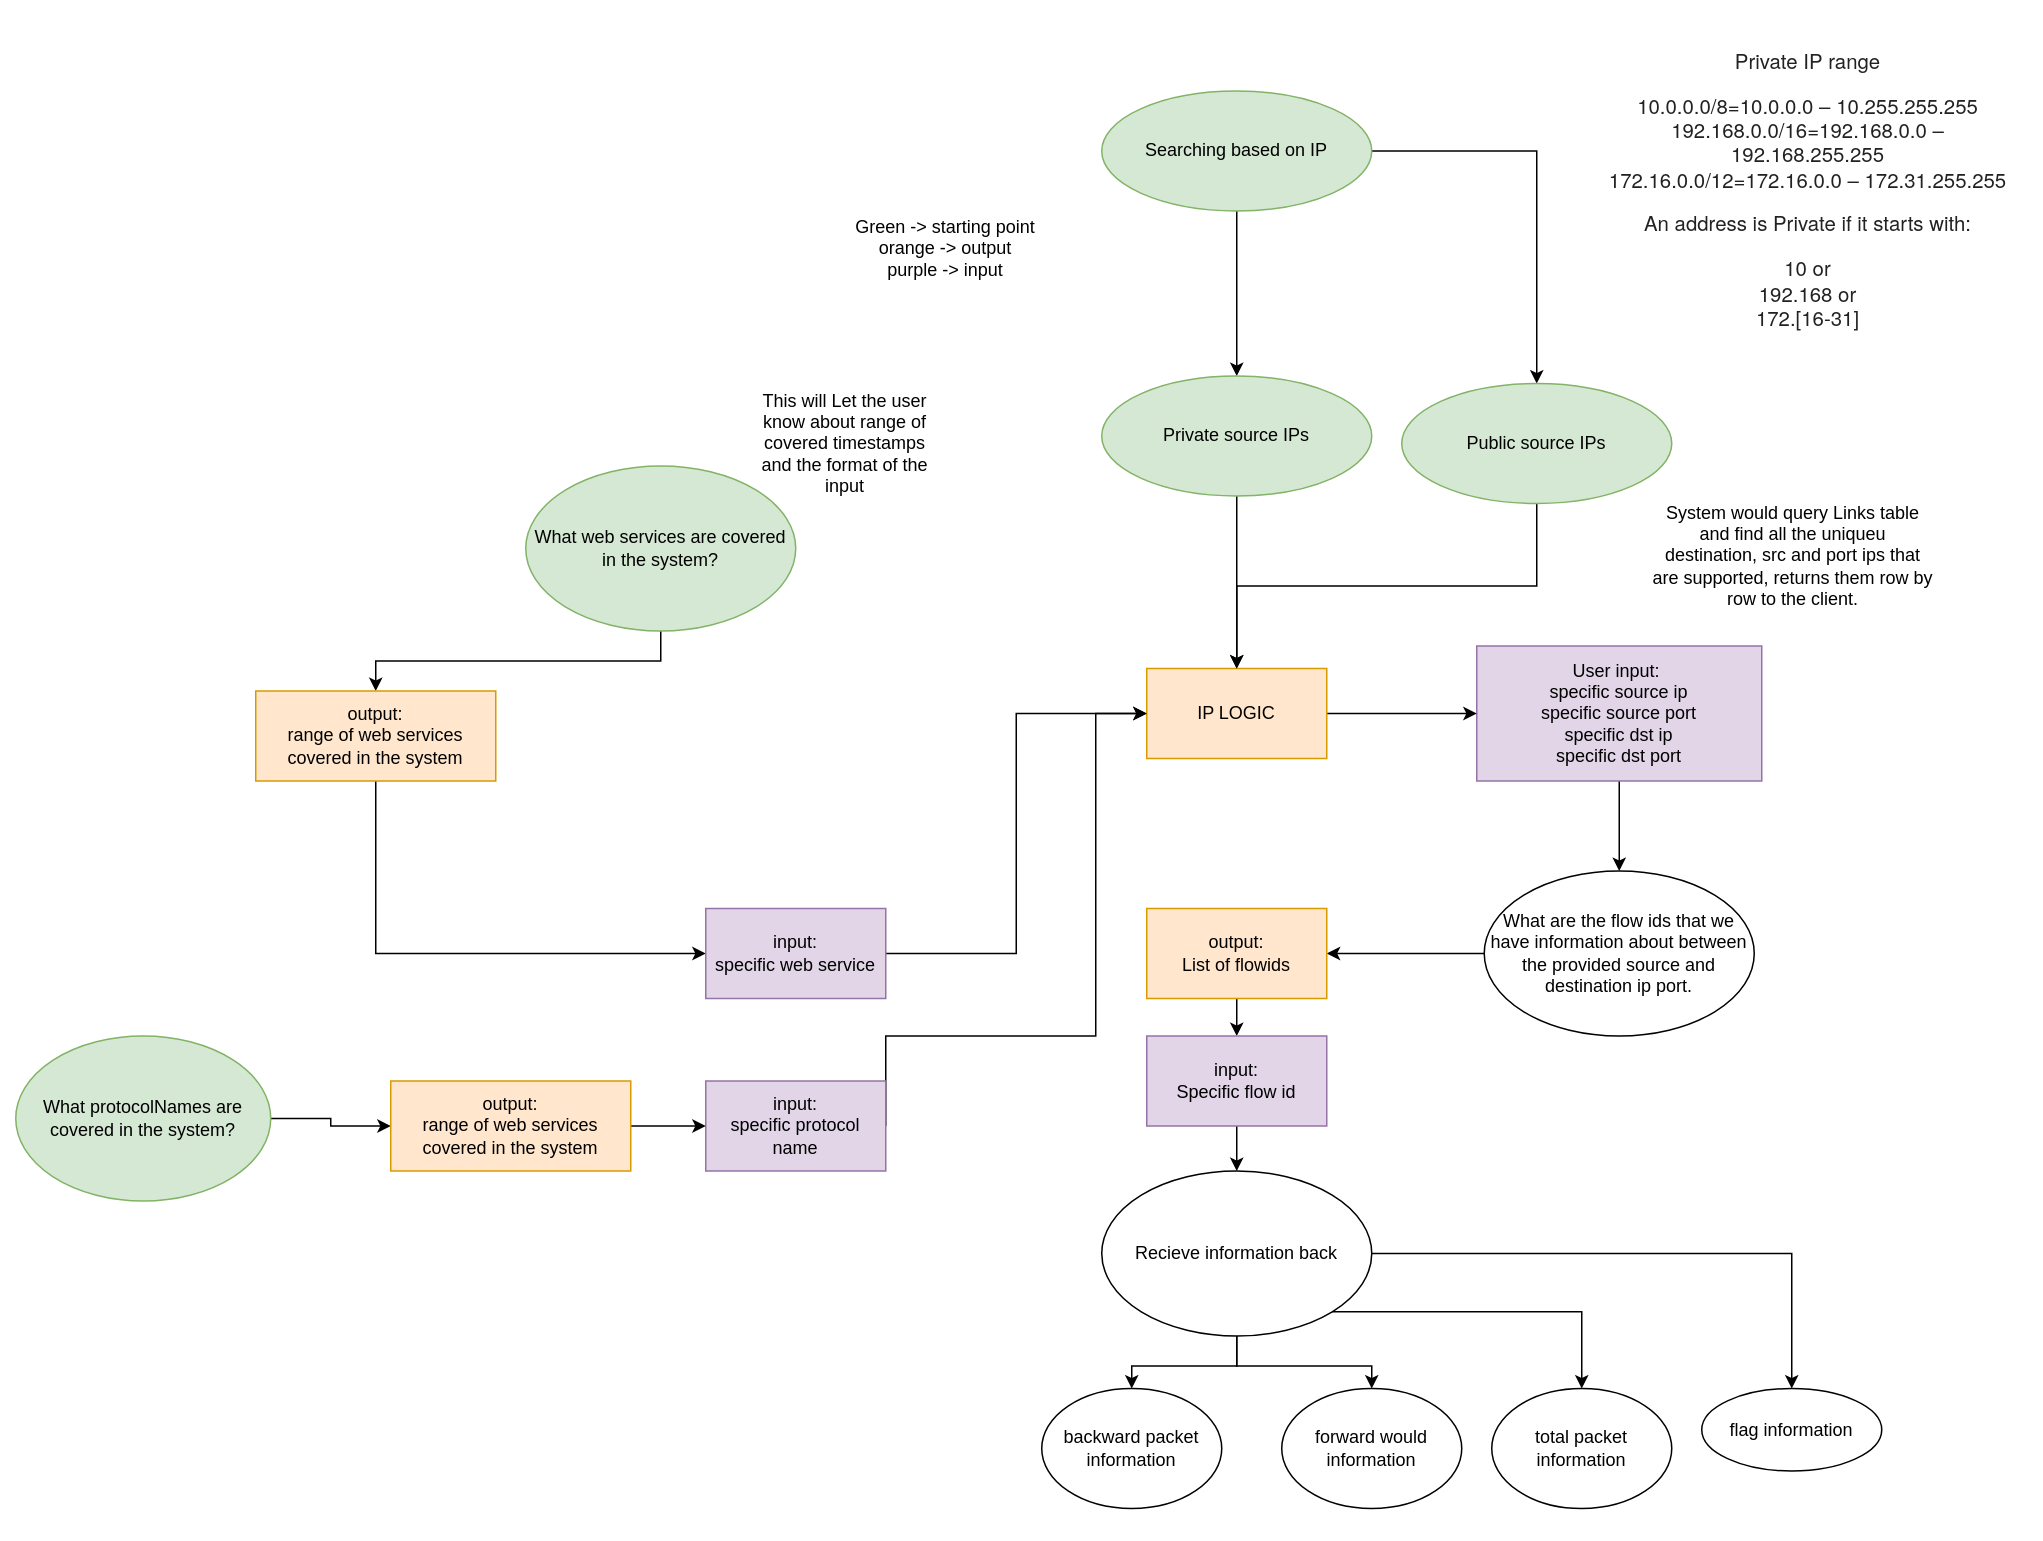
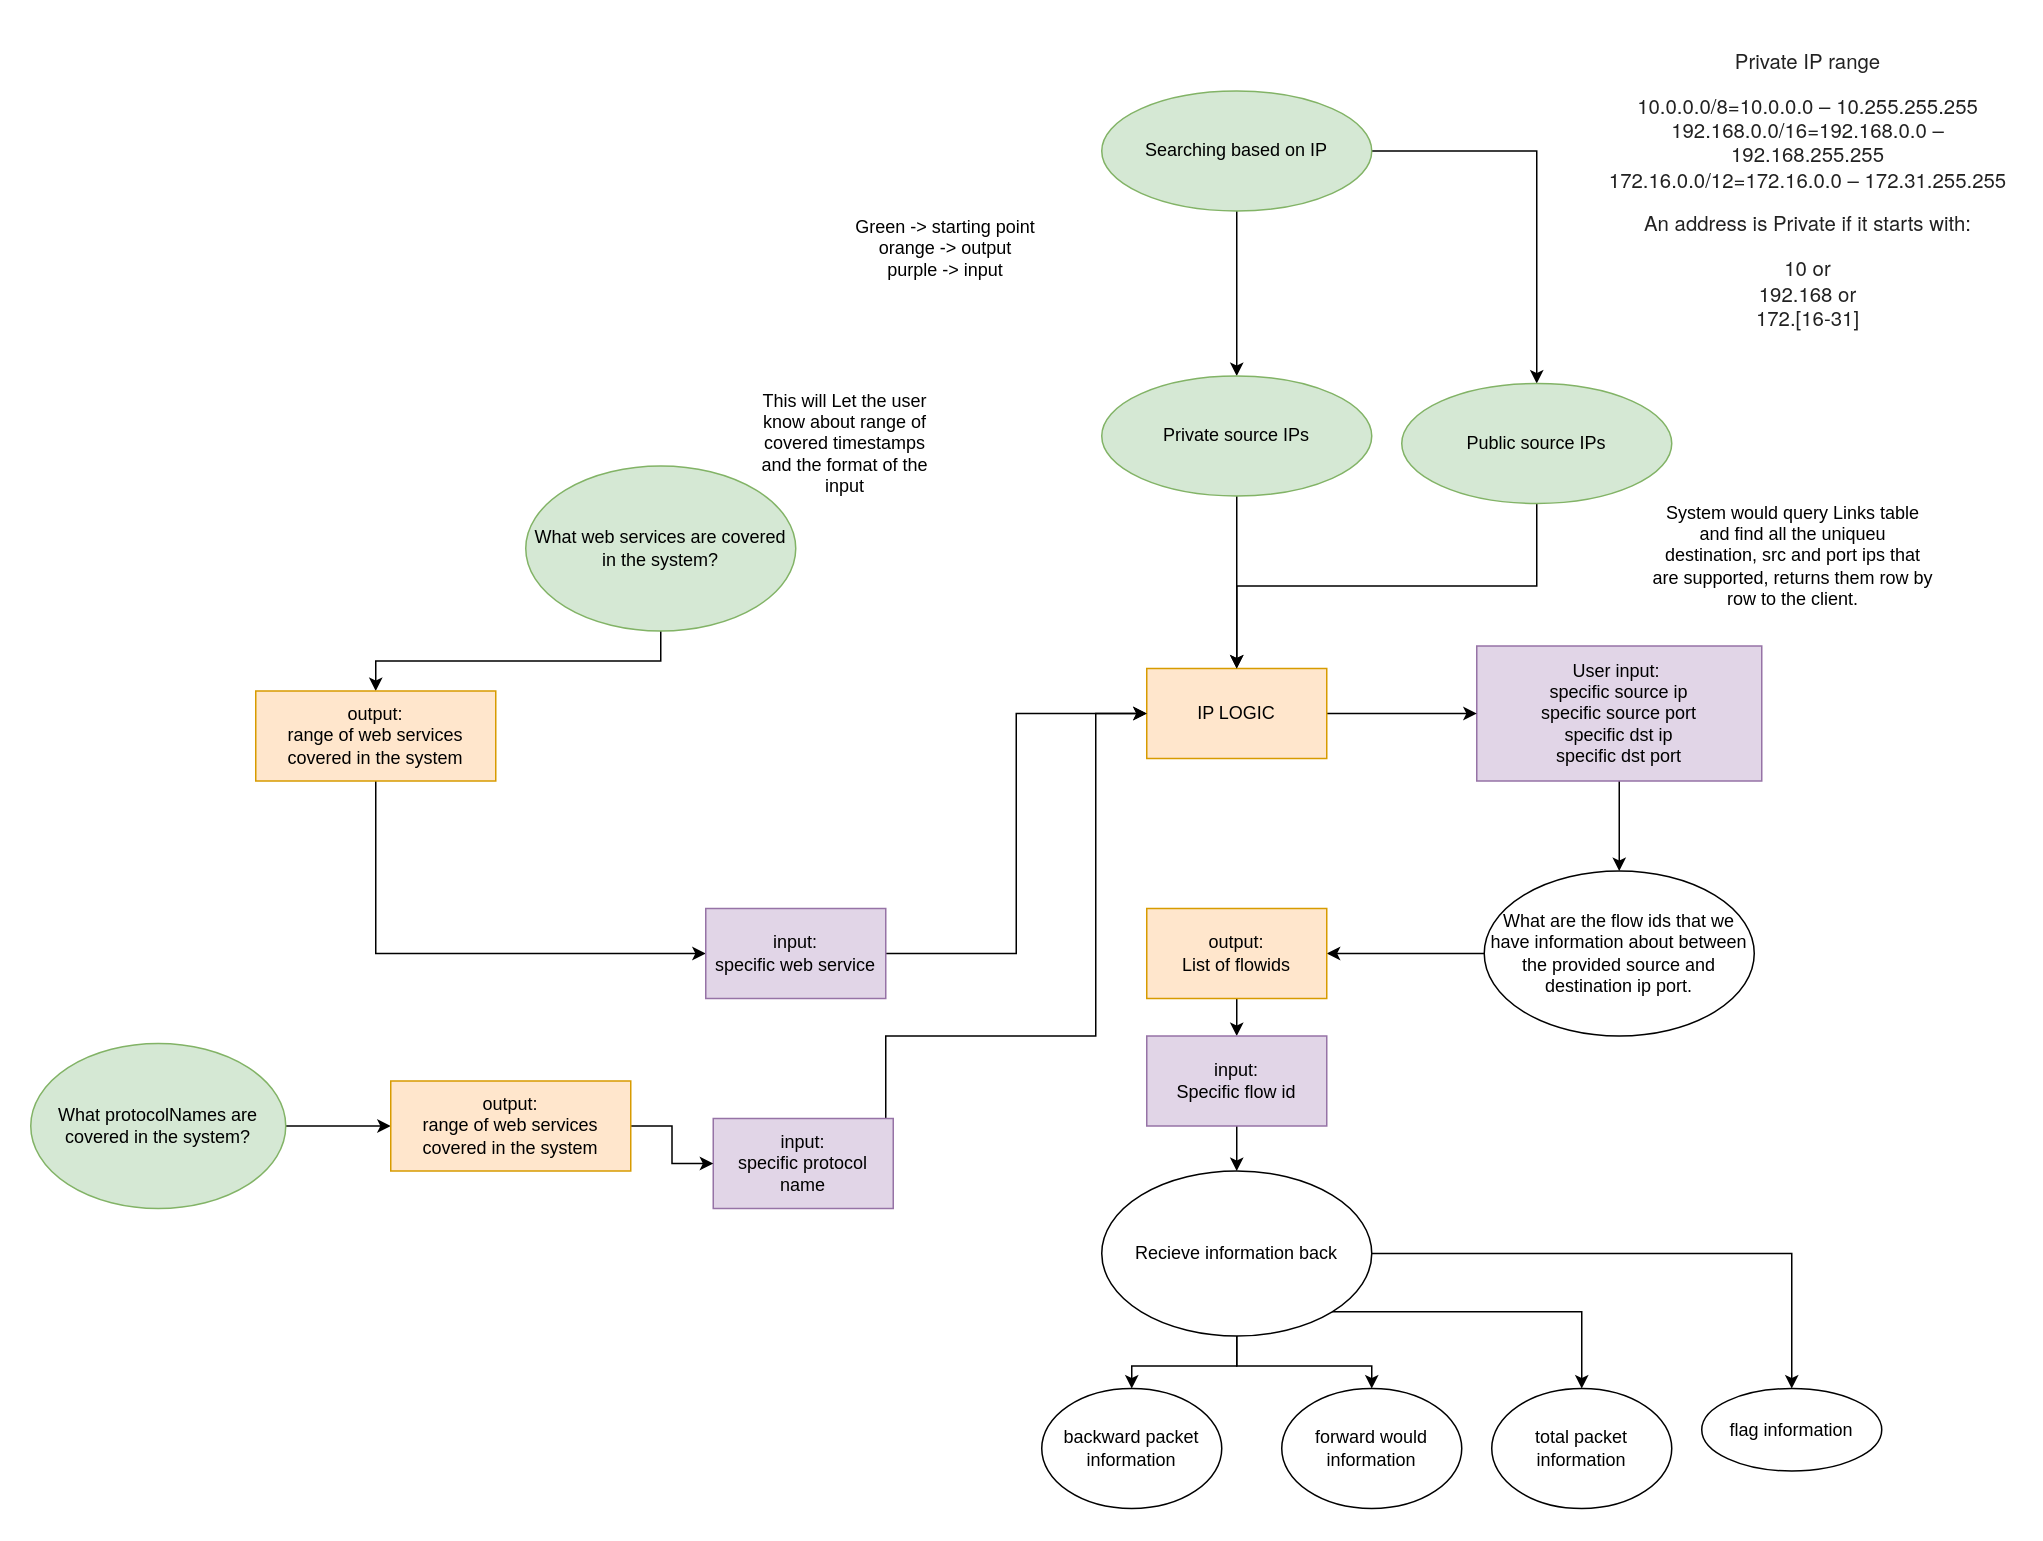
  <mxCell id="0" />
  <mxCell id="1" parent="0" />
  <mxCell id="2" value="System would query Links table and find all the uniqueu destination, src and port ips that are supported, returns them row by row to the client." style="text;html=1;strokeColor=none;fillColor=none;align=center;verticalAlign=middle;whiteSpace=wrap;rounded=0;" parent="1" vertex="1"><mxGeometry x="1100" y="320" width="190" height="100" as="geometry" /></mxCell>
  <mxCell id="3" style="edgeStyle=orthogonalEdgeStyle;rounded=0;orthogonalLoop=1;jettySize=auto;html=1;exitX=1;exitY=0.5;exitDx=0;exitDy=0;entryX=0.5;entryY=0;entryDx=0;entryDy=0;" parent="1" source="7" target="13" edge="1"><mxGeometry relative="1" as="geometry" /></mxCell>
  <mxCell id="4" style="edgeStyle=orthogonalEdgeStyle;rounded=0;orthogonalLoop=1;jettySize=auto;html=1;exitX=1;exitY=1;exitDx=0;exitDy=0;entryX=0.5;entryY=0;entryDx=0;entryDy=0;" parent="1" source="7" target="10" edge="1"><mxGeometry relative="1" as="geometry" /></mxCell>
  <mxCell id="5" style="edgeStyle=orthogonalEdgeStyle;rounded=0;orthogonalLoop=1;jettySize=auto;html=1;exitX=0.5;exitY=1;exitDx=0;exitDy=0;entryX=0.5;entryY=0;entryDx=0;entryDy=0;" parent="1" source="7" target="11" edge="1"><mxGeometry relative="1" as="geometry" /></mxCell>
  <mxCell id="6" style="edgeStyle=orthogonalEdgeStyle;rounded=0;orthogonalLoop=1;jettySize=auto;html=1;exitX=0.5;exitY=1;exitDx=0;exitDy=0;entryX=0.5;entryY=0;entryDx=0;entryDy=0;" parent="1" source="7" target="12" edge="1"><mxGeometry relative="1" as="geometry" /></mxCell>
  <mxCell id="7" value="Recieve information back" style="ellipse;whiteSpace=wrap;html=1;" parent="1" vertex="1"><mxGeometry x="734" y="780" width="180" height="110" as="geometry" /></mxCell>
  <mxCell id="8" style="edgeStyle=orthogonalEdgeStyle;rounded=0;orthogonalLoop=1;jettySize=auto;html=1;exitX=0.5;exitY=1;exitDx=0;exitDy=0;entryX=0.5;entryY=0;entryDx=0;entryDy=0;" parent="1" source="9" target="21" edge="1"><mxGeometry relative="1" as="geometry" /></mxCell>
  <mxCell id="9" value="&lt;span&gt;User input:&amp;nbsp;&lt;/span&gt;&lt;br&gt;&lt;span&gt;specific source ip&lt;/span&gt;&lt;br&gt;&lt;span&gt;specific source port&lt;br&gt;&lt;/span&gt;&lt;span&gt;specific dst ip&lt;/span&gt;&lt;br&gt;&lt;span&gt;specific dst port&lt;br&gt;&lt;/span&gt;" style="rounded=0;whiteSpace=wrap;html=1;fillColor=#e1d5e7;strokeColor=#9673a6;" parent="1" vertex="1"><mxGeometry x="984" y="430" width="190" height="90" as="geometry" /></mxCell>
  <mxCell id="10" value="total packet information" style="ellipse;whiteSpace=wrap;html=1;" parent="1" vertex="1"><mxGeometry x="994" y="925" width="120" height="80" as="geometry" /></mxCell>
  <mxCell id="11" value="forward would information" style="ellipse;whiteSpace=wrap;html=1;" parent="1" vertex="1"><mxGeometry x="854" y="925" width="120" height="80" as="geometry" /></mxCell>
  <mxCell id="12" value="backward packet information" style="ellipse;whiteSpace=wrap;html=1;" parent="1" vertex="1"><mxGeometry x="694" y="925" width="120" height="80" as="geometry" /></mxCell>
  <mxCell id="13" value="flag information" style="ellipse;whiteSpace=wrap;html=1;" parent="1" vertex="1"><mxGeometry x="1134" y="925" width="120" height="55" as="geometry" /></mxCell>
  <mxCell id="14" style="edgeStyle=orthogonalEdgeStyle;rounded=0;orthogonalLoop=1;jettySize=auto;html=1;exitX=1;exitY=0.5;exitDx=0;exitDy=0;" parent="1" source="15" target="9" edge="1"><mxGeometry relative="1" as="geometry" /></mxCell>
  <mxCell id="15" value="IP LOGIC" style="rounded=0;whiteSpace=wrap;html=1;fillColor=#ffe6cc;strokeColor=#d79b00;" parent="1" vertex="1"><mxGeometry x="764" y="445" width="120" height="60" as="geometry" /></mxCell>
  <mxCell id="16" style="edgeStyle=orthogonalEdgeStyle;rounded=0;orthogonalLoop=1;jettySize=auto;html=1;exitX=0.5;exitY=1;exitDx=0;exitDy=0;" parent="1" source="17" target="27" edge="1"><mxGeometry relative="1" as="geometry" /></mxCell>
  <mxCell id="17" value="What web services are covered in the system?" style="ellipse;whiteSpace=wrap;html=1;fillColor=#d5e8d4;strokeColor=#82b366;" parent="1" vertex="1"><mxGeometry x="350" y="310" width="180" height="110" as="geometry" /></mxCell>
  <mxCell id="18" value="Green -&amp;gt; starting point&lt;br&gt;orange -&amp;gt; output&lt;br&gt;purple -&amp;gt; input" style="text;html=1;strokeColor=none;fillColor=none;align=center;verticalAlign=middle;whiteSpace=wrap;rounded=0;" parent="1" vertex="1"><mxGeometry x="540" y="150" width="180" height="30" as="geometry" /></mxCell>
  <mxCell id="19" value="This will Let the user know about range of covered timestamps and the format of the input" style="text;html=1;strokeColor=none;fillColor=none;align=center;verticalAlign=middle;whiteSpace=wrap;rounded=0;" parent="1" vertex="1"><mxGeometry x="500" y="260" width="126" height="70" as="geometry" /></mxCell>
  <mxCell id="20" style="edgeStyle=orthogonalEdgeStyle;rounded=0;orthogonalLoop=1;jettySize=auto;html=1;exitX=0;exitY=0.5;exitDx=0;exitDy=0;" parent="1" source="21" target="23" edge="1"><mxGeometry relative="1" as="geometry" /></mxCell>
  <mxCell id="21" value="What are the flow ids that we have information about between the provided source and destination ip port." style="ellipse;whiteSpace=wrap;html=1;" parent="1" vertex="1"><mxGeometry x="989" y="580" width="180" height="110" as="geometry" /></mxCell>
  <mxCell id="22" style="edgeStyle=orthogonalEdgeStyle;rounded=0;orthogonalLoop=1;jettySize=auto;html=1;exitX=0.5;exitY=1;exitDx=0;exitDy=0;entryX=0.5;entryY=0;entryDx=0;entryDy=0;" parent="1" source="23" target="25" edge="1"><mxGeometry relative="1" as="geometry" /></mxCell>
  <mxCell id="23" value="output:&lt;br&gt;List of flowids" style="rounded=0;whiteSpace=wrap;html=1;fillColor=#ffe6cc;strokeColor=#d79b00;" parent="1" vertex="1"><mxGeometry x="764" y="605" width="120" height="60" as="geometry" /></mxCell>
  <mxCell id="24" style="edgeStyle=orthogonalEdgeStyle;rounded=0;orthogonalLoop=1;jettySize=auto;html=1;exitX=0.5;exitY=1;exitDx=0;exitDy=0;entryX=0.5;entryY=0;entryDx=0;entryDy=0;" parent="1" source="25" target="7" edge="1"><mxGeometry relative="1" as="geometry" /></mxCell>
  <mxCell id="25" value="input:&lt;br&gt;Specific flow id" style="rounded=0;whiteSpace=wrap;html=1;fillColor=#e1d5e7;strokeColor=#9673a6;" parent="1" vertex="1"><mxGeometry x="764" y="690" width="120" height="60" as="geometry" /></mxCell>
  <mxCell id="26" style="edgeStyle=orthogonalEdgeStyle;rounded=0;orthogonalLoop=1;jettySize=auto;html=1;exitX=0.5;exitY=1;exitDx=0;exitDy=0;entryX=0;entryY=0.5;entryDx=0;entryDy=0;" edge="1" parent="1" source="27" target="29"><mxGeometry relative="1" as="geometry" /></mxCell>
  <mxCell id="27" value="&lt;span&gt;output:&lt;br&gt;range of web services covered in the system&lt;br&gt;&lt;/span&gt;" style="rounded=0;whiteSpace=wrap;html=1;fillColor=#ffe6cc;strokeColor=#d79b00;" parent="1" vertex="1"><mxGeometry x="170" y="460" width="160" height="60" as="geometry" /></mxCell>
  <mxCell id="28" style="edgeStyle=orthogonalEdgeStyle;rounded=0;orthogonalLoop=1;jettySize=auto;html=1;exitX=1;exitY=0.5;exitDx=0;exitDy=0;entryX=0;entryY=0.5;entryDx=0;entryDy=0;" edge="1" parent="1" source="29" target="15"><mxGeometry relative="1" as="geometry" /></mxCell>
  <mxCell id="29" value="input:&lt;br&gt;specific web service" style="rounded=0;whiteSpace=wrap;html=1;fillColor=#e1d5e7;strokeColor=#9673a6;" vertex="1" parent="1"><mxGeometry x="470" y="605" width="120" height="60" as="geometry" /></mxCell>
  <mxCell id="30" style="edgeStyle=orthogonalEdgeStyle;rounded=0;orthogonalLoop=1;jettySize=auto;html=1;" edge="1" parent="1" source="31" target="35"><mxGeometry relative="1" as="geometry" /></mxCell>
- <mxCell id="31" value="What protocolNames are covered in the system?" style="ellipse;whiteSpace=wrap;html=1;fillColor=#d5e8d4;strokeColor=#82b366;" vertex="1" parent="1"><mxGeometry x="10" y="690" width="170" height="110" as="geometry" /></mxCell>
+ <mxCell id="31" value="What protocolNames are covered in the system?" style="ellipse;whiteSpace=wrap;html=1;fillColor=#d5e8d4;strokeColor=#82b366;" vertex="1" parent="1"><mxGeometry x="20" y="695" width="170" height="110" as="geometry" /></mxCell>
  <mxCell id="32" style="edgeStyle=orthogonalEdgeStyle;rounded=0;orthogonalLoop=1;jettySize=auto;html=1;exitX=1;exitY=0.5;exitDx=0;exitDy=0;entryX=0;entryY=0.5;entryDx=0;entryDy=0;" edge="1" parent="1" source="33" target="15"><mxGeometry relative="1" as="geometry"><mxPoint x="760" y="480" as="targetPoint" /><Array as="points"><mxPoint x="590" y="690" /><mxPoint x="730" y="690" /><mxPoint x="730" y="475" /></Array></mxGeometry></mxCell>
- <mxCell id="33" value="input:&lt;br&gt;specific protocol name" style="rounded=0;whiteSpace=wrap;html=1;fillColor=#e1d5e7;strokeColor=#9673a6;" vertex="1" parent="1"><mxGeometry x="470" y="720" width="120" height="60" as="geometry" /></mxCell>
+ <mxCell id="33" value="input:&lt;br&gt;specific protocol name" style="rounded=0;whiteSpace=wrap;html=1;fillColor=#e1d5e7;strokeColor=#9673a6;" vertex="1" parent="1"><mxGeometry x="475" y="745" width="120" height="60" as="geometry" /></mxCell>
  <mxCell id="34" style="edgeStyle=orthogonalEdgeStyle;rounded=0;orthogonalLoop=1;jettySize=auto;html=1;" edge="1" parent="1" source="35" target="33"><mxGeometry relative="1" as="geometry" /></mxCell>
  <mxCell id="35" value="&lt;span&gt;output:&lt;br&gt;range of web services covered in the system&lt;br&gt;&lt;/span&gt;" style="rounded=0;whiteSpace=wrap;html=1;fillColor=#ffe6cc;strokeColor=#d79b00;" vertex="1" parent="1"><mxGeometry x="260" y="720" width="160" height="60" as="geometry" /></mxCell>
  <mxCell id="36" style="edgeStyle=orthogonalEdgeStyle;rounded=0;orthogonalLoop=1;jettySize=auto;html=1;entryX=0.5;entryY=0;entryDx=0;entryDy=0;" edge="1" parent="1" source="38" target="40"><mxGeometry relative="1" as="geometry"><mxPoint x="940" y="250" as="targetPoint" /></mxGeometry></mxCell>
  <mxCell id="37" style="edgeStyle=orthogonalEdgeStyle;rounded=0;orthogonalLoop=1;jettySize=auto;html=1;exitX=0.5;exitY=1;exitDx=0;exitDy=0;" edge="1" parent="1" source="38" target="42"><mxGeometry relative="1" as="geometry" /></mxCell>
  <mxCell id="38" value="Searching based on IP" style="ellipse;whiteSpace=wrap;html=1;fillColor=#d5e8d4;strokeColor=#82b366;" vertex="1" parent="1"><mxGeometry x="734" y="60" width="180" height="80" as="geometry" /></mxCell>
  <mxCell id="39" style="edgeStyle=orthogonalEdgeStyle;rounded=0;orthogonalLoop=1;jettySize=auto;html=1;exitX=0.5;exitY=1;exitDx=0;exitDy=0;entryX=0.5;entryY=0;entryDx=0;entryDy=0;" edge="1" parent="1" source="40" target="15"><mxGeometry relative="1" as="geometry" /></mxCell>
  <mxCell id="40" value="Public source IPs" style="ellipse;whiteSpace=wrap;html=1;fillColor=#d5e8d4;strokeColor=#82b366;" vertex="1" parent="1"><mxGeometry x="934" y="255" width="180" height="80" as="geometry" /></mxCell>
  <mxCell id="41" style="edgeStyle=orthogonalEdgeStyle;rounded=0;orthogonalLoop=1;jettySize=auto;html=1;exitX=0.5;exitY=1;exitDx=0;exitDy=0;entryX=0.5;entryY=0;entryDx=0;entryDy=0;" edge="1" parent="1" source="42" target="15"><mxGeometry relative="1" as="geometry"><mxPoint x="824" y="440" as="targetPoint" /></mxGeometry></mxCell>
  <mxCell id="42" value="Private source IPs" style="ellipse;whiteSpace=wrap;html=1;fillColor=#d5e8d4;strokeColor=#82b366;" vertex="1" parent="1"><mxGeometry x="734" y="250" width="180" height="80" as="geometry" /></mxCell>
  <mxCell id="43" value="&lt;p class=&quot;lines&quot; style=&quot;color: rgb(34 , 34 , 34) ; font-family: &amp;#34;raleway&amp;#34; , &amp;#34;helveticaneue&amp;#34; , &amp;#34;helvetica neue&amp;#34; , &amp;#34;helvetica&amp;#34; , &amp;#34;arial&amp;#34; , sans-serif ; font-size: 13.6px&quot;&gt;Private IP range&lt;/p&gt;&lt;p class=&quot;lines&quot; style=&quot;color: rgb(34 , 34 , 34) ; font-family: &amp;#34;raleway&amp;#34; , &amp;#34;helveticaneue&amp;#34; , &amp;#34;helvetica neue&amp;#34; , &amp;#34;helvetica&amp;#34; , &amp;#34;arial&amp;#34; , sans-serif ; font-size: 13.6px&quot;&gt;10.0.0.0/8=10.0.0.0 – 10.255.255.255&lt;br clear=&quot;none&quot;&gt;192.168.0.0/16=192.168.0.0 – 192.168.255.255&lt;br clear=&quot;none&quot;&gt;172.16.0.0/12=172.16.0.0 – 172.31.255.255&lt;/p&gt;&lt;p class=&quot;p&quot; style=&quot;margin-top: 1em ; color: rgb(34 , 34 , 34) ; font-family: &amp;#34;raleway&amp;#34; , &amp;#34;helveticaneue&amp;#34; , &amp;#34;helvetica neue&amp;#34; , &amp;#34;helvetica&amp;#34; , &amp;#34;arial&amp;#34; , sans-serif ; font-size: 13.6px&quot;&gt;An address is Private if it starts with:&lt;/p&gt;&lt;p class=&quot;lines&quot; style=&quot;color: rgb(34 , 34 , 34) ; font-family: &amp;#34;raleway&amp;#34; , &amp;#34;helveticaneue&amp;#34; , &amp;#34;helvetica neue&amp;#34; , &amp;#34;helvetica&amp;#34; , &amp;#34;arial&amp;#34; , sans-serif ; font-size: 13.6px&quot;&gt;10 or&lt;br clear=&quot;none&quot;&gt;192.168 or&lt;br clear=&quot;none&quot;&gt;172.[16-31]&lt;/p&gt;" style="text;html=1;strokeColor=none;fillColor=none;align=center;verticalAlign=middle;whiteSpace=wrap;rounded=0;" vertex="1" parent="1"><mxGeometry x="1070" y="20" width="270" height="210" as="geometry" /></mxCell>
